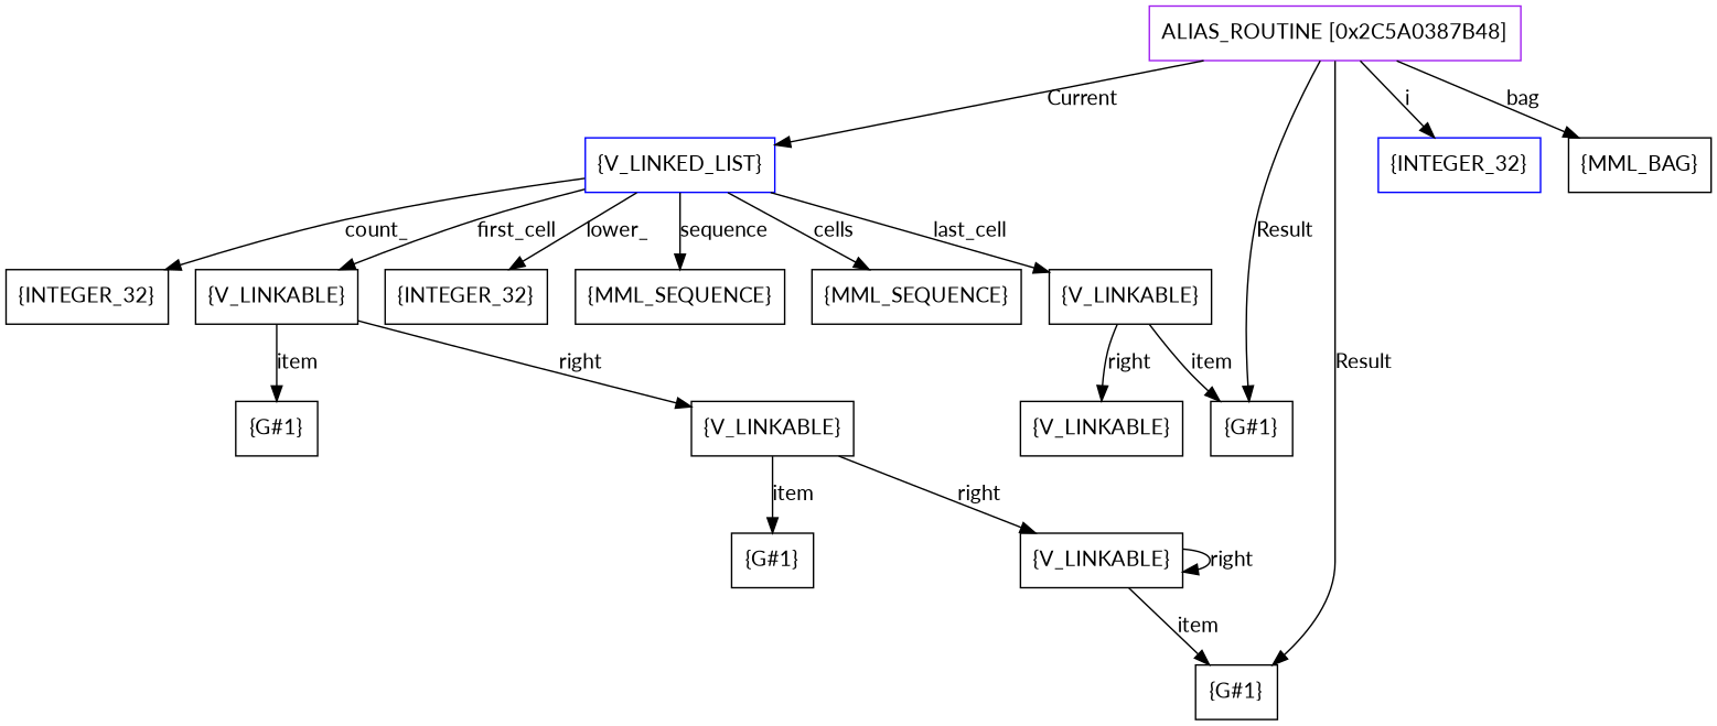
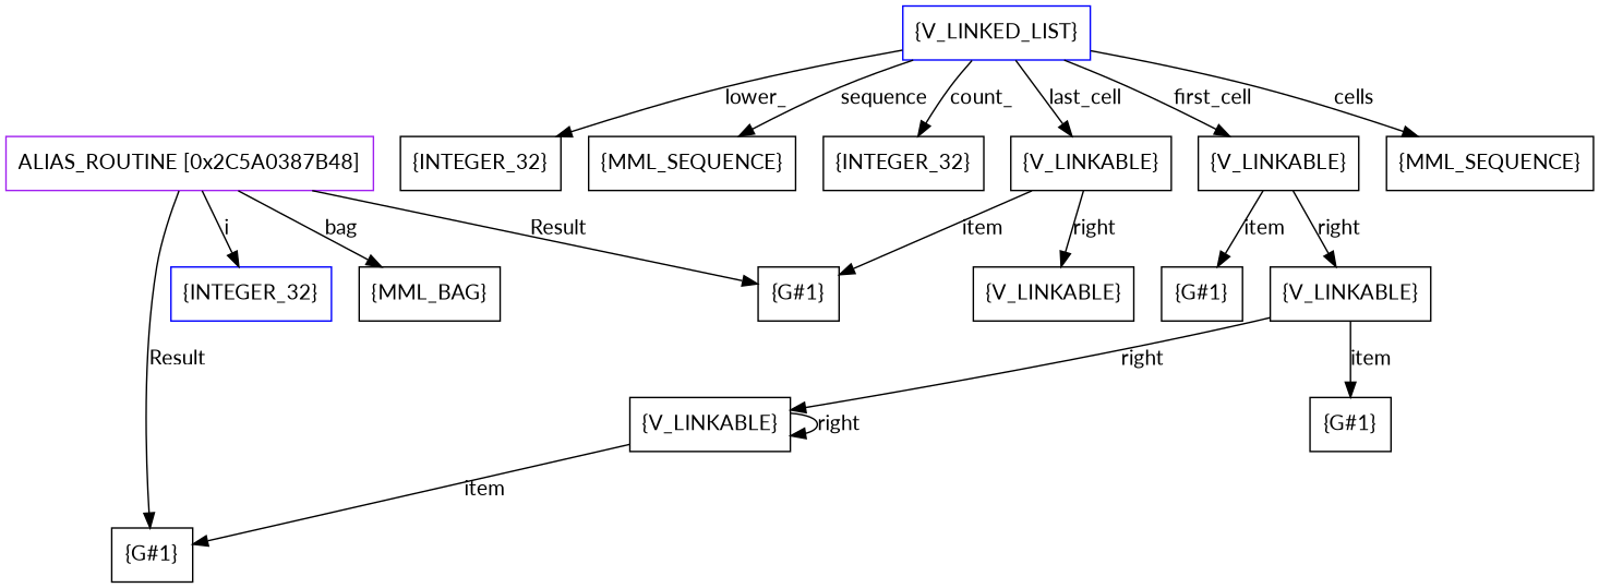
  digraph {
    fontname=Lato
    node [fontname=Lato shape=box]
    edge [fontname=Lato]
    n1 [color=purple label=<ALIAS_ROUTINE [0x2C5A0387B48]>]
    n2 [color=blue label=<{V_LINKED_LIST}>]
    n3 [label=<{G#1}>]
    n4 [label=<{G#1}>]
    n5 [color=blue label=<{INTEGER_32}>]
    n6 [label=<{MML_BAG}>]
    n7 [label=<{INTEGER_32}>]
    n8 [label=<{MML_SEQUENCE}>]
    n9 [label=<{INTEGER_32}>]
    n10 [label=<{V_LINKABLE}>]
    n11 [label=<{V_LINKABLE}>]
    n12 [label=<{MML_SEQUENCE}>]
    n13 [label=<{G#1}>]
    n14 [label=<{V_LINKABLE}>]
    n15 [label=<{V_LINKABLE}>]
    n16 [label=<{G#1}>]
    n17 [label=<{V_LINKABLE}>]
-   n1 -> n2 [label=<Current>]
    n1 -> n3 [label=<Result>]
    n1 -> n4 [label=<Result>]
    n1 -> n5 [label=<i>]
    n1 -> n6 [label=<bag>]
    n2 -> n7 [label=<lower_>]
    n2 -> n8 [label=<sequence>]
    n2 -> n9 [label=<count_>]
    n2 -> n10 [label=<first_cell>]
    n2 -> n11 [label=<last_cell>]
    n2 -> n12 [label=<cells>]
    n10 -> n13 [label=<item>]
    n10 -> n14 [label=<right>]
    n11 -> n4 [label=<item>]
    n11 -> n15 [label=<right>]
    n14 -> n16 [label=<item>]
    n14 -> n17 [label=<right>]
    n17 -> n3 [label=<item>]
    n17 -> n17 [label=<right>]
  }
